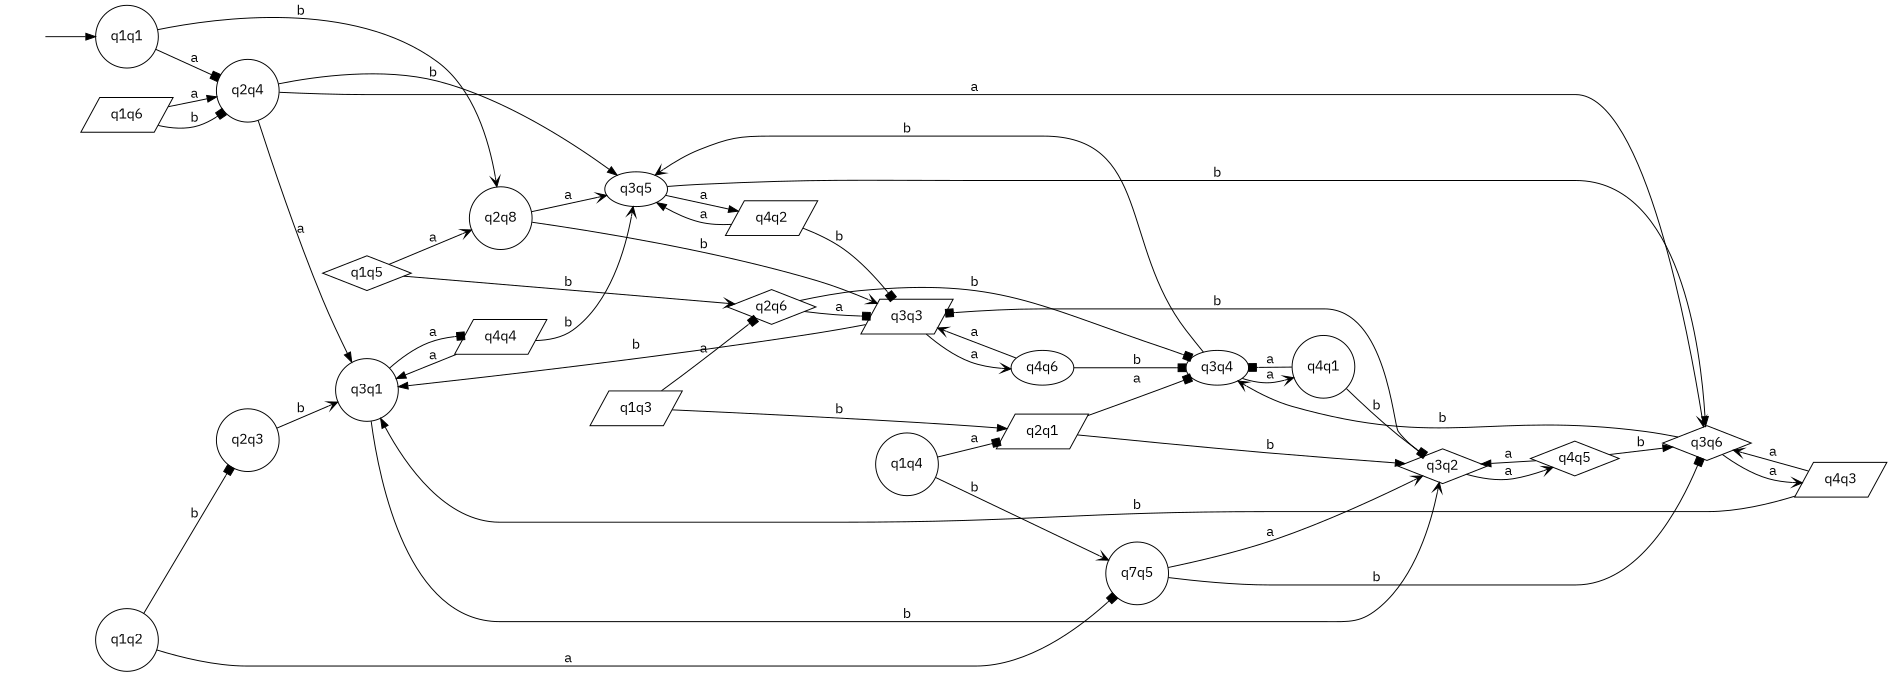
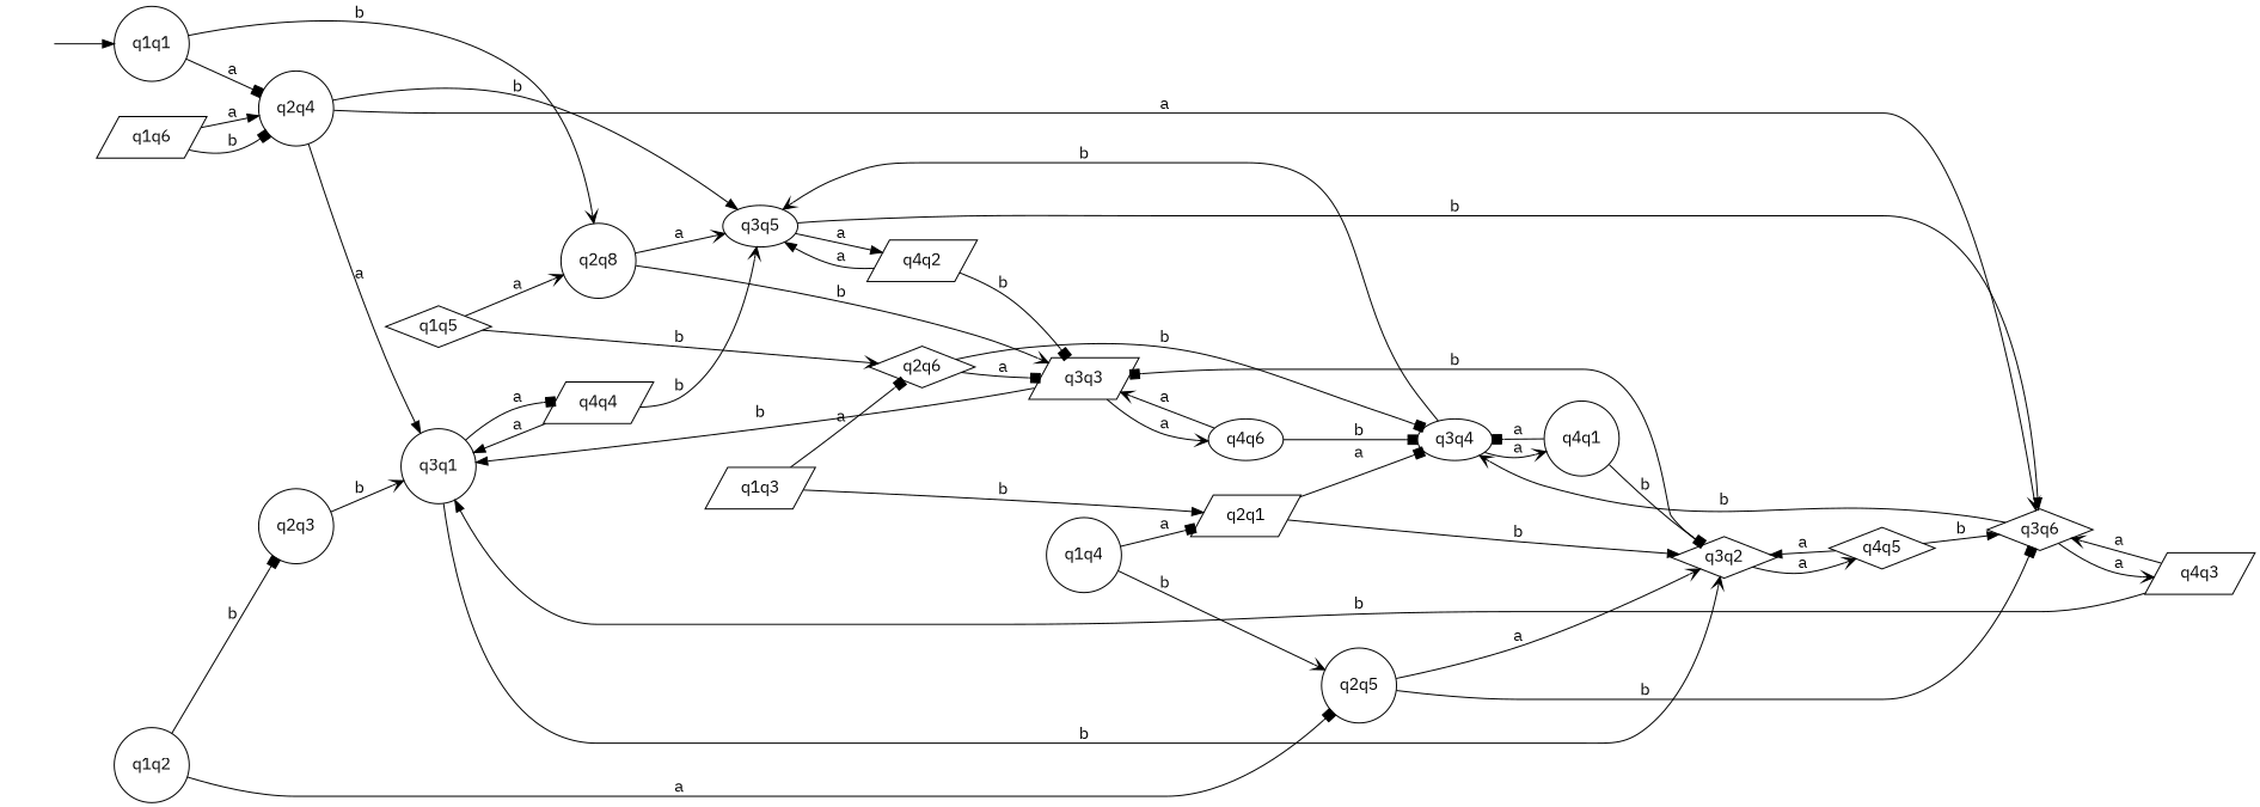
  digraph {
    fontname="IBM Plex Mono"
    rankdir=LR
    node [fontname="IBM Plex Mono" shape=circle]
    edge [arrowhead=vee fontname="IBM Plex Mono"]
    q0 [style=invis]
    q1q1
    q2q4
    n4 [label=q2q8]
    q4q6 [shape=ellipse]
    q3q3 [shape=parallelogram]
    q3q4 [shape=ellipse]
    q3q1
    q3q5 [shape=ellipse]
    q4q1
    q4q2 [shape=parallelogram]
    q3q6 [shape=diamond]
    q4q4 [shape=parallelogram]
    q3q2 [shape=diamond]
    q4q5 [shape=diamond]
    q4q3 [shape=parallelogram]
    q1q5 [shape=diamond]
    q2q6 [shape=diamond]
    q1q3 [shape=parallelogram]
    q2q1 [shape=parallelogram]
    q1q4
-   q2q5 [label=q7q5]
+   q2q5
    q1q6 [shape=parallelogram]
    q1q2
    q2q3
    q0 -> q1q1 [arrowhead=normal]
    q1q1 -> q2q4 [arrowhead=box label=a]
    q1q1 -> n4 [label=b]
    q2q4 -> q3q1 [arrowhead=normal label=a]
    q2q4 -> q3q5 [arrowhead=normal label=b]
    q2q4 -> q3q6 [label=a]
    n4 -> q3q3 [label=b]
    n4 -> q3q5 [label=a]
    q4q6 -> q3q3 [label=a]
    q4q6 -> q3q4 [arrowhead=box label=b]
    q3q3 -> q4q6 [label=a]
    q3q3 -> q3q1 [arrowhead=normal label=b]
    q3q4 -> q3q5 [label=b]
    q3q4 -> q4q1 [label=a]
    q3q1 -> q4q4 [arrowhead=box label=a]
    q3q1 -> q3q2 [label=b]
    q3q5 -> q4q2 [arrowhead=normal label=a]
    q3q5 -> q3q6 [arrowhead=normal label=b]
    q4q1 -> q3q4 [arrowhead=box label=a]
    q4q1 -> q3q2 [arrowhead=box label=b]
    q4q2 -> q3q3 [arrowhead=box label=b]
    q4q2 -> q3q5 [arrowhead=normal label=a]
    q3q6 -> q3q4 [label=b]
    q3q6 -> q4q3 [label=a]
    q4q4 -> q3q1 [arrowhead=normal label=a]
    q4q4 -> q3q5 [label=b]
    q3q2 -> q3q3 [arrowhead=box label=b]
    q3q2 -> q4q5 [label=a]
    q4q5 -> q3q6 [arrowhead=normal label=b]
    q4q5 -> q3q2 [arrowhead=normal label=a]
    q4q3 -> q3q1 [arrowhead=normal label=b]
    q4q3 -> q3q6 [label=a]
    q1q5 -> n4 [label=a]
    q1q5 -> q2q6 [label=b]
    q2q6 -> q3q3 [arrowhead=box label=a]
    q2q6 -> q3q4 [arrowhead=box label=b]
    q1q3 -> q2q6 [arrowhead=box label=a]
    q1q3 -> q2q1 [arrowhead=normal label=b]
    q2q1 -> q3q4 [arrowhead=box label=a]
    q2q1 -> q3q2 [arrowhead=normal label=b]
    q1q4 -> q2q1 [arrowhead=box label=a]
    q1q4 -> q2q5 [label=b]
    q2q5 -> q3q6 [arrowhead=box label=b]
    q2q5 -> q3q2 [label=a]
    q1q6 -> q2q4 [arrowhead=box label=b]
    q1q6 -> q2q4 [arrowhead=normal label=a]
    q1q2 -> q2q5 [arrowhead=box label=a]
    q1q2 -> q2q3 [arrowhead=box label=b]
    q2q3 -> q3q1 [label=b]
  }
